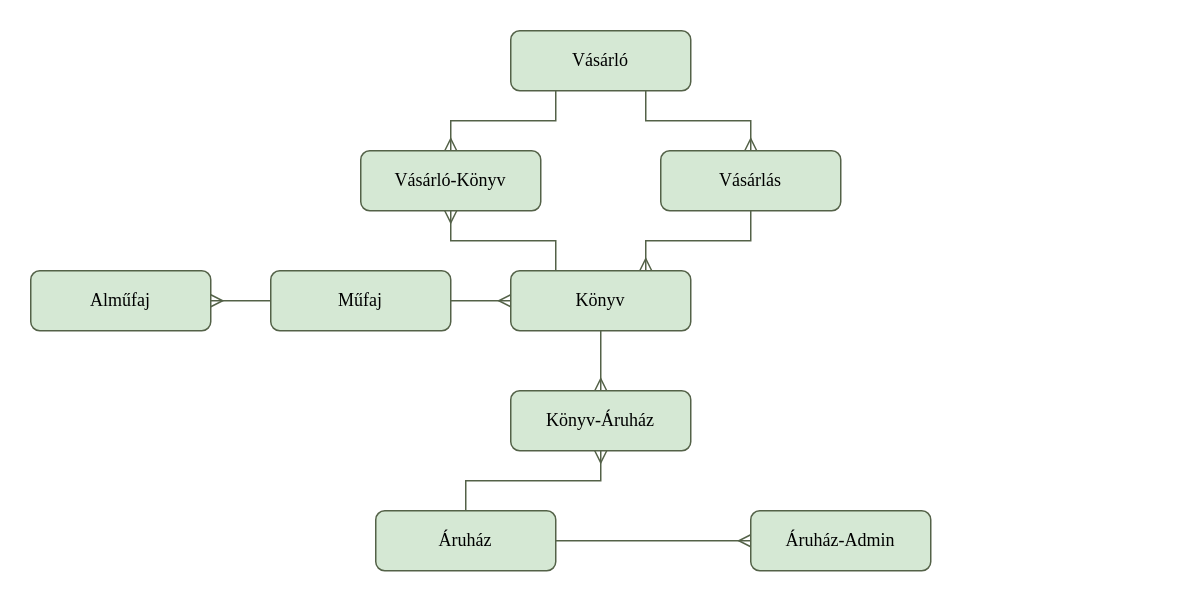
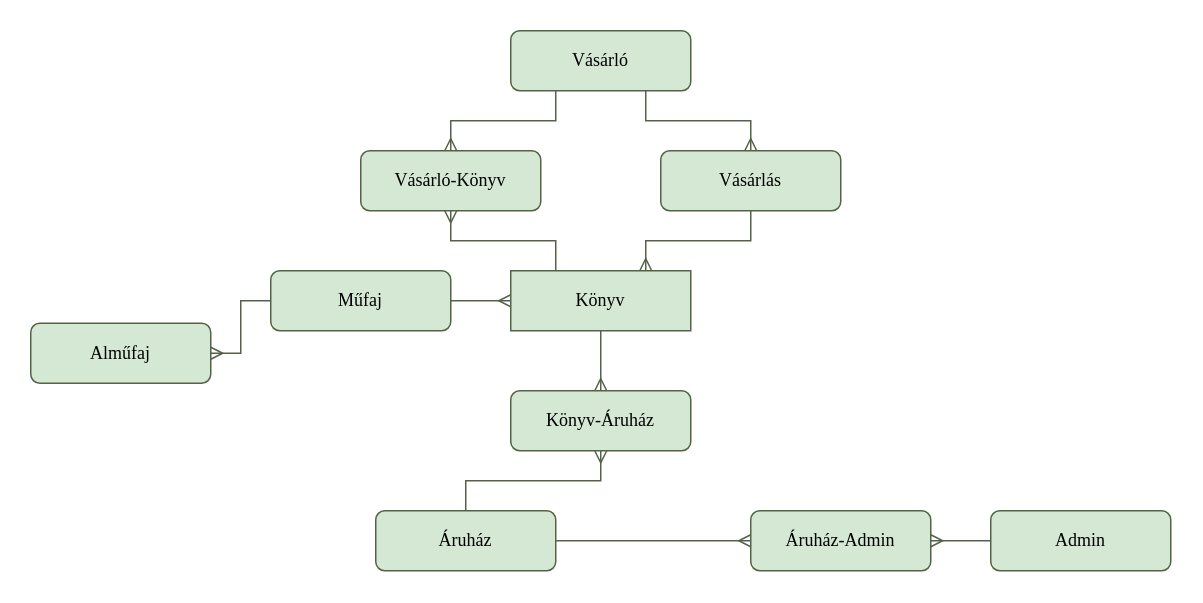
  <mxCell id="0" />
  <mxCell id="1" parent="0" />
- <mxCell id="2" value="Könyv" style="rounded=1;whiteSpace=wrap;html=1;fontSize=12;glass=0;strokeWidth=1;shadow=0;fillColor=#d5e8d4;strokeColor=#546248;fontFamily=Calibri;" parent="1" vertex="1"><mxGeometry x="340" y="180" width="120" height="40" as="geometry" /></mxCell>
+ <mxCell id="2" value="Könyv" style="whiteSpace=wrap;html=1;fontSize=12;glass=0;strokeWidth=1;shadow=0;fillColor=#d5e8d4;strokeColor=#546248;fontFamily=Calibri;rounded=0;" parent="1" vertex="1"><mxGeometry x="340" y="180" width="120" height="40" as="geometry" /></mxCell>
  <mxCell id="3" style="edgeStyle=orthogonalEdgeStyle;rounded=0;orthogonalLoop=1;jettySize=auto;html=1;exitX=0.25;exitY=1;exitDx=0;exitDy=0;entryX=0.5;entryY=0;entryDx=0;entryDy=0;endArrow=ERmany;endFill=0;startArrow=none;startFill=0;fillColor=#d5e8d4;strokeColor=#546248;fontFamily=Calibri;" parent="1" source="5" target="19" edge="1"><mxGeometry relative="1" as="geometry" /></mxCell>
  <mxCell id="4" style="edgeStyle=orthogonalEdgeStyle;rounded=0;orthogonalLoop=1;jettySize=auto;html=1;exitX=0.75;exitY=1;exitDx=0;exitDy=0;endArrow=ERmany;endFill=0;fillColor=#d5e8d4;strokeColor=#546248;fontFamily=Calibri;" parent="1" source="5" target="17" edge="1"><mxGeometry relative="1" as="geometry" /></mxCell>
  <mxCell id="5" value="Vásárló" style="rounded=1;whiteSpace=wrap;html=1;fontSize=12;glass=0;strokeWidth=1;shadow=0;fillColor=#d5e8d4;strokeColor=#546248;fontFamily=Calibri;" parent="1" vertex="1"><mxGeometry x="340" y="20" width="120" height="40" as="geometry" /></mxCell>
  <mxCell id="6" style="edgeStyle=orthogonalEdgeStyle;rounded=0;orthogonalLoop=1;jettySize=auto;html=1;exitX=1;exitY=0.5;exitDx=0;exitDy=0;entryX=0;entryY=0.5;entryDx=0;entryDy=0;endArrow=ERmany;endFill=0;startArrow=none;startFill=0;fillColor=#d5e8d4;strokeColor=#546248;fontFamily=Calibri;" parent="1" source="8" target="2" edge="1"><mxGeometry relative="1" as="geometry" /></mxCell>
  <mxCell id="7" style="edgeStyle=orthogonalEdgeStyle;rounded=0;orthogonalLoop=1;jettySize=auto;html=1;exitX=0;exitY=0.5;exitDx=0;exitDy=0;entryX=1;entryY=0.5;entryDx=0;entryDy=0;endArrow=ERmany;endFill=0;fillColor=#d5e8d4;strokeColor=#546248;fontFamily=Calibri;" parent="1" source="8" target="9" edge="1"><mxGeometry relative="1" as="geometry" /></mxCell>
  <mxCell id="8" value="Műfaj" style="rounded=1;whiteSpace=wrap;html=1;fontSize=12;glass=0;strokeWidth=1;shadow=0;fillColor=#d5e8d4;strokeColor=#546248;fontFamily=Calibri;" parent="1" vertex="1"><mxGeometry x="180" y="180" width="120" height="40" as="geometry" /></mxCell>
- <mxCell id="9" value="Alműfaj" style="rounded=1;whiteSpace=wrap;html=1;fontSize=12;glass=0;strokeWidth=1;shadow=0;fillColor=#d5e8d4;strokeColor=#546248;fontFamily=Calibri;" parent="1" vertex="1"><mxGeometry x="20" y="180" width="120" height="40" as="geometry" /></mxCell>
+ <mxCell id="9" value="Alműfaj" style="rounded=1;whiteSpace=wrap;html=1;fontSize=12;glass=0;strokeWidth=1;shadow=0;fillColor=#d5e8d4;strokeColor=#546248;fontFamily=Calibri;" parent="1" vertex="1"><mxGeometry x="20" y="215" width="120" height="40" as="geometry" /></mxCell>
  <mxCell id="10" style="edgeStyle=orthogonalEdgeStyle;rounded=0;orthogonalLoop=1;jettySize=auto;html=1;exitX=0.5;exitY=0;exitDx=0;exitDy=0;entryX=0.5;entryY=1;entryDx=0;entryDy=0;endArrow=ERmany;endFill=0;startArrow=none;startFill=0;fillColor=#d5e8d4;strokeColor=#546248;fontFamily=Calibri;" parent="1" source="12" target="14" edge="1"><mxGeometry relative="1" as="geometry" /></mxCell>
  <mxCell id="11" style="edgeStyle=orthogonalEdgeStyle;rounded=0;orthogonalLoop=1;jettySize=auto;html=1;exitX=1;exitY=0.5;exitDx=0;exitDy=0;entryX=0;entryY=0.5;entryDx=0;entryDy=0;endArrow=ERmany;endFill=0;fillColor=#d5e8d4;strokeColor=#546248;fontFamily=Calibri;" parent="1" source="12" target="21" edge="1"><mxGeometry relative="1" as="geometry" /></mxCell>
  <mxCell id="12" value="Áruház" style="rounded=1;whiteSpace=wrap;html=1;fontSize=12;glass=0;strokeWidth=1;shadow=0;fillColor=#d5e8d4;strokeColor=#546248;fontFamily=Calibri;" parent="1" vertex="1"><mxGeometry x="250" y="340" width="120" height="40" as="geometry" /></mxCell>
  <mxCell id="13" style="edgeStyle=orthogonalEdgeStyle;rounded=0;orthogonalLoop=1;jettySize=auto;html=1;exitX=0.5;exitY=0;exitDx=0;exitDy=0;entryX=0.5;entryY=1;entryDx=0;entryDy=0;endArrow=none;endFill=0;startArrow=ERmany;startFill=0;fillColor=#d5e8d4;strokeColor=#546248;fontFamily=Calibri;" parent="1" source="14" target="2" edge="1"><mxGeometry relative="1" as="geometry" /></mxCell>
  <mxCell id="14" value="Könyv-Áruház" style="rounded=1;whiteSpace=wrap;html=1;fontSize=12;glass=0;strokeWidth=1;shadow=0;fillColor=#d5e8d4;strokeColor=#546248;fontFamily=Calibri;" parent="1" vertex="1"><mxGeometry x="340" y="260" width="120" height="40" as="geometry" /></mxCell>
+ <mxCell id="15" value="Admin" style="rounded=1;whiteSpace=wrap;html=1;fontSize=12;glass=0;strokeWidth=1;shadow=0;fillColor=#d5e8d4;strokeColor=#546248;fontFamily=Calibri;" parent="1" vertex="1"><mxGeometry x="660" y="340" width="120" height="40" as="geometry" /></mxCell>
  <mxCell id="16" style="edgeStyle=orthogonalEdgeStyle;rounded=0;orthogonalLoop=1;jettySize=auto;html=1;exitX=0.5;exitY=1;exitDx=0;exitDy=0;entryX=0.75;entryY=0;entryDx=0;entryDy=0;endArrow=ERmany;endFill=0;startArrow=none;startFill=0;fillColor=#d5e8d4;strokeColor=#546248;fontFamily=Calibri;" parent="1" source="17" target="2" edge="1"><mxGeometry relative="1" as="geometry" /></mxCell>
  <mxCell id="17" value="Vásárlás" style="rounded=1;whiteSpace=wrap;html=1;fontSize=12;glass=0;strokeWidth=1;shadow=0;fillColor=#d5e8d4;strokeColor=#546248;fontFamily=Calibri;" parent="1" vertex="1"><mxGeometry x="440" y="100" width="120" height="40" as="geometry" /></mxCell>
  <mxCell id="18" style="edgeStyle=orthogonalEdgeStyle;rounded=0;orthogonalLoop=1;jettySize=auto;html=1;exitX=0.5;exitY=1;exitDx=0;exitDy=0;entryX=0.25;entryY=0;entryDx=0;entryDy=0;endArrow=none;endFill=0;startArrow=ERmany;startFill=0;fillColor=#d5e8d4;strokeColor=#546248;fontFamily=Calibri;" parent="1" source="19" target="2" edge="1"><mxGeometry relative="1" as="geometry" /></mxCell>
  <mxCell id="19" value="Vásárló-Könyv" style="rounded=1;whiteSpace=wrap;html=1;fontSize=12;glass=0;strokeWidth=1;shadow=0;fillColor=#d5e8d4;strokeColor=#546248;fontFamily=Calibri;" parent="1" vertex="1"><mxGeometry x="240" y="100" width="120" height="40" as="geometry" /></mxCell>
+ <mxCell id="20" style="edgeStyle=orthogonalEdgeStyle;rounded=0;orthogonalLoop=1;jettySize=auto;html=1;exitX=1;exitY=0.5;exitDx=0;exitDy=0;endArrow=none;endFill=0;startArrow=ERmany;startFill=0;fillColor=#d5e8d4;strokeColor=#546248;fontFamily=Calibri;" parent="1" source="21" target="15" edge="1"><mxGeometry relative="1" as="geometry" /></mxCell>
  <mxCell id="21" value="Áruház-Admin" style="rounded=1;whiteSpace=wrap;html=1;fontSize=12;glass=0;strokeWidth=1;shadow=0;fillColor=#d5e8d4;strokeColor=#546248;fontFamily=Calibri;" parent="1" vertex="1"><mxGeometry x="500" y="340" width="120" height="40" as="geometry" /></mxCell>
